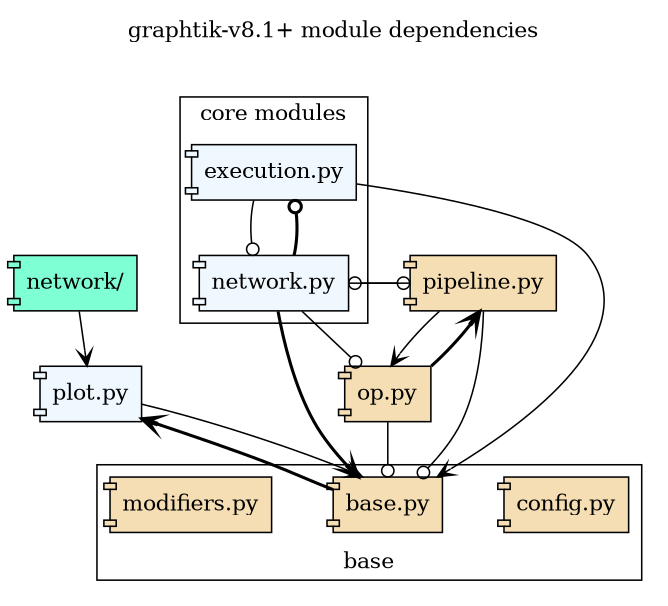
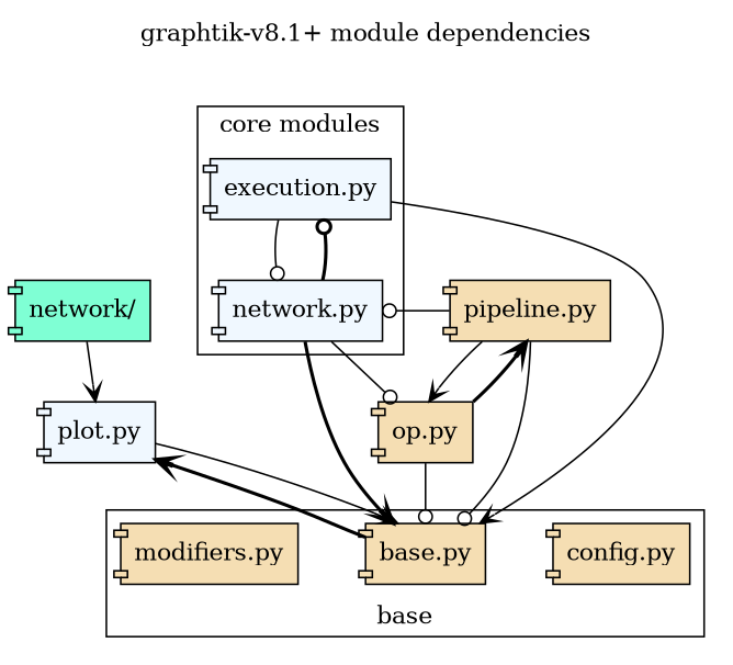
  digraph {
    label="graphtik-v8.1+ module dependencies"
    labelloc=t
    nodesep=0.55
    remincross=true
    node [fillcolor=wheat shape=component style=filled]
    edge [arrowhead=vee style=solid]
    "config.py"
    "base.py"
    "modifiers.py"
    "execution.py" [fillcolor=AliceBlue]
    "network.py" [fillcolor=AliceBlue]
    "plot.py" [fillcolor=AliceBlue]
    "pipeline.py"
    "op.py"
    n9 [fillcolor=Aquamarine label="network/"]
    subgraph cluster_1 {
      label=base
      labelloc=b
      "config.py"
      "base.py"
      "modifiers.py"
    }
    subgraph cluster_2 {
      label="core modules"
      "execution.py"
      "network.py"
    }
    "base.py" -> "plot.py" [style=bold]
    "execution.py" -> "base.py"
    "execution.py" -> "network.py" [arrowhead=odot]
    "network.py" -> "base.py" [style=bold]
    "network.py" -> "execution.py" [arrowhead=odot style=bold]
-   "network.py" -> "pipeline.py" [arrowhead=odot]
    "network.py" -> "op.py" [arrowhead=odot]
    "plot.py" -> "base.py"
    "pipeline.py" -> "base.py" [arrowhead=odot]
    "pipeline.py" -> "network.py" [arrowhead=odot]
    "pipeline.py" -> "op.py"
    "op.py" -> "base.py" [arrowhead=odot]
    "op.py" -> "pipeline.py" [style=bold]
    n9 -> "plot.py"
  }
